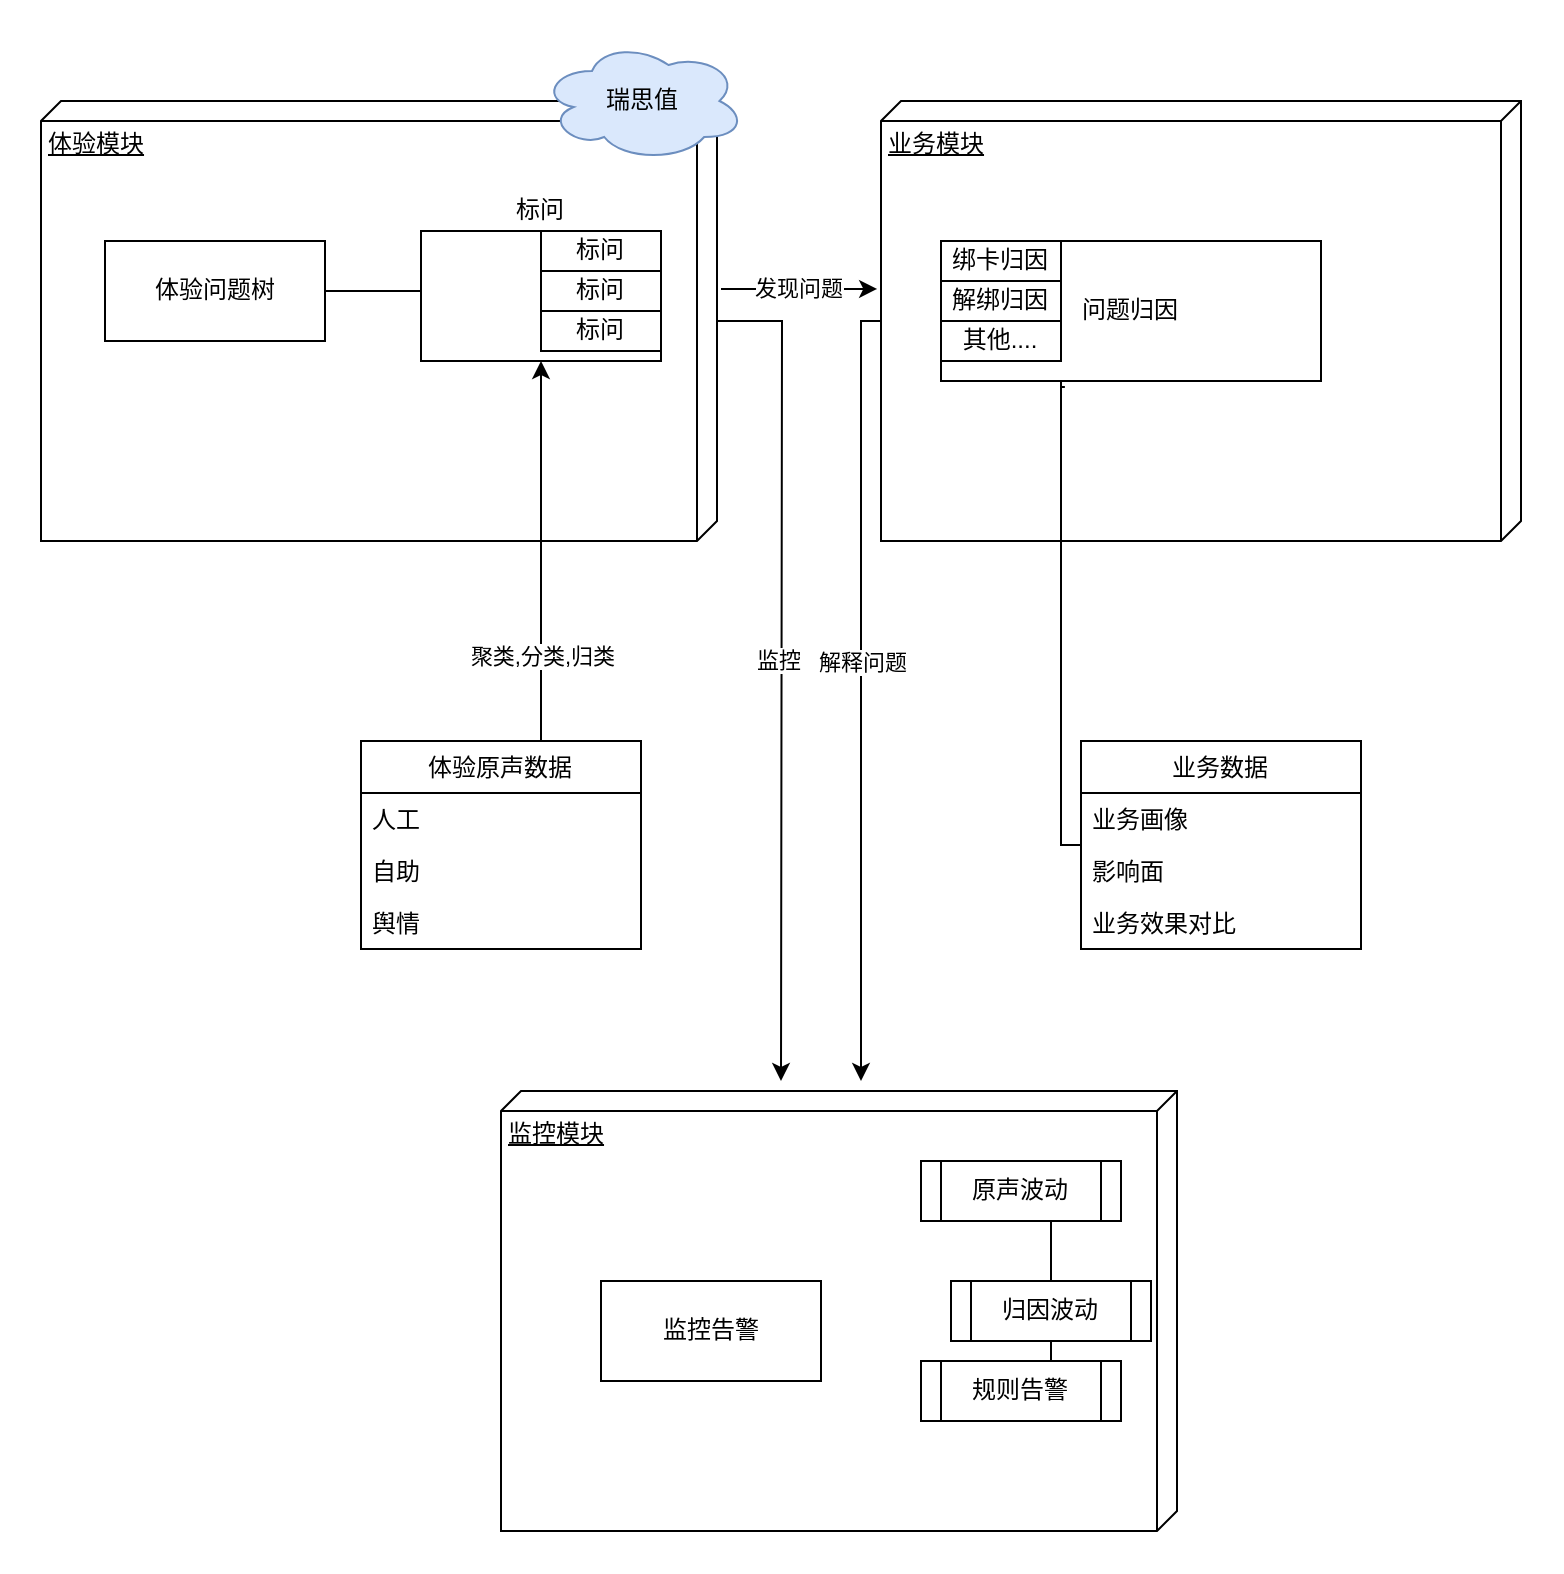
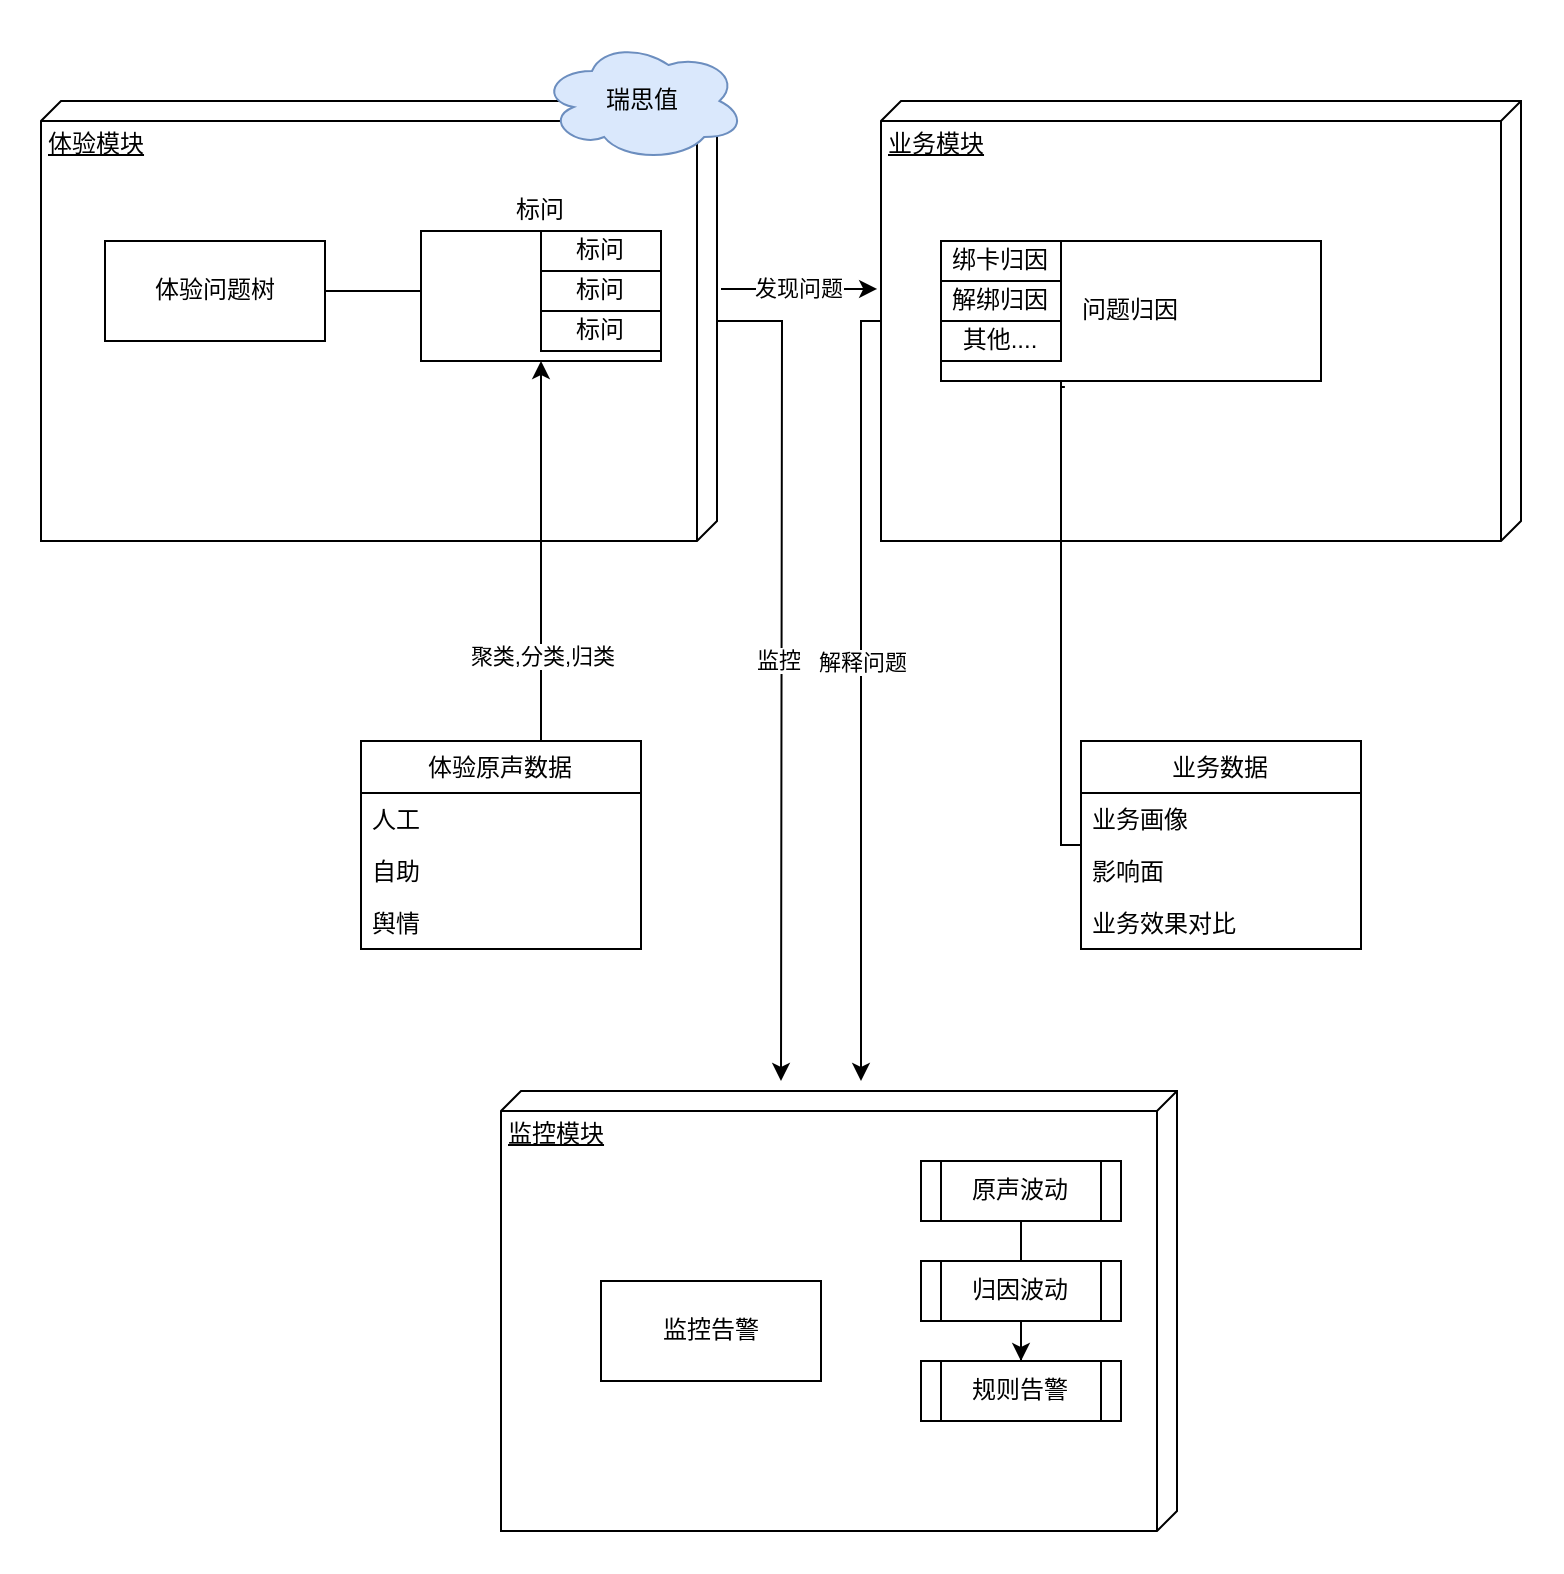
  <mxCell id="0" />
  <mxCell id="1" parent="0" />
  <mxCell id="2" style="edgeStyle=orthogonalEdgeStyle;rounded=0;orthogonalLoop=1;jettySize=auto;html=1;" parent="1" source="4" edge="1"><mxGeometry relative="1" as="geometry"><mxPoint x="390" y="540" as="targetPoint" /></mxGeometry></mxCell>
  <mxCell id="3" value="监控" style="edgeLabel;html=1;align=center;verticalAlign=middle;resizable=0;points=[];" parent="2" vertex="1" connectable="0"><mxGeometry x="-0.019" y="-2" relative="1" as="geometry"><mxPoint as="offset" /></mxGeometry></mxCell>
  <mxCell id="4" value="体验模块" style="verticalAlign=top;align=left;spacingTop=8;spacingLeft=2;spacingRight=12;shape=cube;size=10;direction=south;fontStyle=4;html=1;rounded=0;shadow=0;comic=0;labelBackgroundColor=none;strokeWidth=1;fontFamily=Verdana;fontSize=12" parent="1" vertex="1"><mxGeometry x="20" y="50" width="338" height="220" as="geometry" /></mxCell>
  <mxCell id="5" style="edgeStyle=orthogonalEdgeStyle;rounded=0;orthogonalLoop=1;jettySize=auto;html=1;exitX=0.595;exitY=0.997;exitDx=0;exitDy=0;exitPerimeter=0;" parent="1" source="7" edge="1"><mxGeometry relative="1" as="geometry"><mxPoint x="435" y="180" as="sourcePoint" /><mxPoint x="430" y="540" as="targetPoint" /><Array as="points"><mxPoint x="441" y="160" /><mxPoint x="430" y="160" /></Array></mxGeometry></mxCell>
  <mxCell id="6" value="解释问题" style="edgeLabel;html=1;align=center;verticalAlign=middle;resizable=0;points=[];" parent="5" vertex="1" connectable="0"><mxGeometry x="-0.16" relative="1" as="geometry"><mxPoint y="29" as="offset" /></mxGeometry></mxCell>
  <mxCell id="7" value="业务模块&lt;br&gt;" style="verticalAlign=top;align=left;spacingTop=8;spacingLeft=2;spacingRight=12;shape=cube;size=10;direction=south;fontStyle=4;html=1;rounded=0;shadow=0;comic=0;labelBackgroundColor=none;strokeWidth=1;fontFamily=Verdana;fontSize=12" parent="1" vertex="1"><mxGeometry x="440" y="50" width="320" height="220" as="geometry" /></mxCell>
  <mxCell id="8" style="edgeStyle=orthogonalEdgeStyle;rounded=0;orthogonalLoop=1;jettySize=auto;html=1;exitX=1;exitY=0.5;exitDx=0;exitDy=0;entryX=0.15;entryY=0.5;entryDx=0;entryDy=0;entryPerimeter=0;" parent="1" source="9" edge="1"><mxGeometry relative="1" as="geometry"><mxPoint x="228" y="145" as="targetPoint" /></mxGeometry></mxCell>
  <mxCell id="9" value="体验问题树" style="html=1;rounded=0;shadow=0;comic=0;labelBackgroundColor=none;strokeWidth=1;fontFamily=Verdana;fontSize=12;align=center;" parent="1" vertex="1"><mxGeometry x="52" y="120" width="110" height="50" as="geometry" /></mxCell>
  <mxCell id="10" style="edgeStyle=elbowEdgeStyle;rounded=0;html=1;labelBackgroundColor=none;startArrow=none;startFill=0;startSize=8;endArrow=none;endFill=0;endSize=16;fontFamily=Verdana;fontSize=12;" parent="1" edge="1"><mxGeometry relative="1" as="geometry"><mxPoint x="530" y="210" as="sourcePoint" /><mxPoint x="530" y="175" as="targetPoint" /></mxGeometry></mxCell>
  <mxCell id="11" value="" style="rounded=0;whiteSpace=wrap;html=1;" parent="1" vertex="1"><mxGeometry x="210" y="115" width="120" height="65" as="geometry" /></mxCell>
  <mxCell id="12" value="标问" style="text;html=1;strokeColor=none;fillColor=none;align=center;verticalAlign=middle;whiteSpace=wrap;rounded=0;" parent="1" vertex="1"><mxGeometry x="250" y="95" width="40" height="20" as="geometry" /></mxCell>
  <mxCell id="13" value="标问" style="rounded=0;whiteSpace=wrap;html=1;" parent="1" vertex="1"><mxGeometry x="270" y="115" width="60" height="20" as="geometry" /></mxCell>
  <mxCell id="14" value="标问" style="rounded=0;whiteSpace=wrap;html=1;" parent="1" vertex="1"><mxGeometry x="270" y="135" width="60" height="20" as="geometry" /></mxCell>
  <mxCell id="15" value="标问" style="rounded=0;whiteSpace=wrap;html=1;" parent="1" vertex="1"><mxGeometry x="270" y="155" width="60" height="20" as="geometry" /></mxCell>
  <mxCell id="16" style="edgeStyle=orthogonalEdgeStyle;rounded=0;orthogonalLoop=1;jettySize=auto;html=1;entryX=0.5;entryY=1;entryDx=0;entryDy=0;" parent="1" source="18" target="11" edge="1"><mxGeometry relative="1" as="geometry"><Array as="points"><mxPoint x="270" y="290" /><mxPoint x="270" y="290" /></Array></mxGeometry></mxCell>
  <mxCell id="17" value="聚类,分类,归类" style="edgeLabel;html=1;align=center;verticalAlign=middle;resizable=0;points=[];" parent="16" vertex="1" connectable="0"><mxGeometry x="-0.333" y="3" relative="1" as="geometry"><mxPoint x="3" y="20" as="offset" /></mxGeometry></mxCell>
  <mxCell id="18" value="体验原声数据" style="swimlane;fontStyle=0;childLayout=stackLayout;horizontal=1;startSize=26;horizontalStack=0;resizeParent=1;resizeParentMax=0;resizeLast=0;collapsible=1;marginBottom=0;" parent="1" vertex="1"><mxGeometry x="180" y="370" width="140" height="104" as="geometry" /></mxCell>
  <mxCell id="19" value="人工" style="text;strokeColor=none;fillColor=none;align=left;verticalAlign=top;spacingLeft=4;spacingRight=4;overflow=hidden;rotatable=0;points=[[0,0.5],[1,0.5]];portConstraint=eastwest;" parent="18" vertex="1"><mxGeometry y="26" width="140" height="26" as="geometry" /></mxCell>
  <mxCell id="20" value="自助" style="text;strokeColor=none;fillColor=none;align=left;verticalAlign=top;spacingLeft=4;spacingRight=4;overflow=hidden;rotatable=0;points=[[0,0.5],[1,0.5]];portConstraint=eastwest;" parent="18" vertex="1"><mxGeometry y="52" width="140" height="26" as="geometry" /></mxCell>
  <mxCell id="21" value="舆情" style="text;strokeColor=none;fillColor=none;align=left;verticalAlign=top;spacingLeft=4;spacingRight=4;overflow=hidden;rotatable=0;points=[[0,0.5],[1,0.5]];portConstraint=eastwest;" parent="18" vertex="1"><mxGeometry y="78" width="140" height="26" as="geometry" /></mxCell>
  <mxCell id="22" style="edgeStyle=orthogonalEdgeStyle;rounded=0;orthogonalLoop=1;jettySize=auto;html=1;entryX=0.326;entryY=1.043;entryDx=0;entryDy=0;entryPerimeter=0;endArrow=none;" parent="1" source="23" target="27" edge="1"><mxGeometry relative="1" as="geometry"><mxPoint x="530" y="180" as="targetPoint" /><Array as="points"><mxPoint x="530" y="422" /><mxPoint x="530" y="193" /></Array></mxGeometry></mxCell>
  <mxCell id="23" value="业务数据" style="swimlane;fontStyle=0;childLayout=stackLayout;horizontal=1;startSize=26;horizontalStack=0;resizeParent=1;resizeParentMax=0;resizeLast=0;collapsible=1;marginBottom=0;" parent="1" vertex="1"><mxGeometry x="540" y="370" width="140" height="104" as="geometry" /></mxCell>
  <mxCell id="24" value="业务画像" style="text;strokeColor=none;fillColor=none;align=left;verticalAlign=top;spacingLeft=4;spacingRight=4;overflow=hidden;rotatable=0;points=[[0,0.5],[1,0.5]];portConstraint=eastwest;" parent="23" vertex="1"><mxGeometry y="26" width="140" height="26" as="geometry" /></mxCell>
  <mxCell id="25" value="影响面" style="text;strokeColor=none;fillColor=none;align=left;verticalAlign=top;spacingLeft=4;spacingRight=4;overflow=hidden;rotatable=0;points=[[0,0.5],[1,0.5]];portConstraint=eastwest;" parent="23" vertex="1"><mxGeometry y="52" width="140" height="26" as="geometry" /></mxCell>
  <mxCell id="26" value="业务效果对比" style="text;strokeColor=none;fillColor=none;align=left;verticalAlign=top;spacingLeft=4;spacingRight=4;overflow=hidden;rotatable=0;points=[[0,0.5],[1,0.5]];portConstraint=eastwest;" parent="23" vertex="1"><mxGeometry y="78" width="140" height="26" as="geometry" /></mxCell>
  <mxCell id="27" value="问题归因" style="rounded=0;whiteSpace=wrap;html=1;" parent="1" vertex="1"><mxGeometry x="470" y="120" width="190" height="70" as="geometry" /></mxCell>
  <mxCell id="28" value="绑卡归因" style="rounded=0;whiteSpace=wrap;html=1;" parent="1" vertex="1"><mxGeometry x="470" y="120" width="60" height="20" as="geometry" /></mxCell>
  <mxCell id="29" value="解绑归因" style="rounded=0;whiteSpace=wrap;html=1;" parent="1" vertex="1"><mxGeometry x="470" y="140" width="60" height="20" as="geometry" /></mxCell>
  <mxCell id="30" value="其他...." style="rounded=0;whiteSpace=wrap;html=1;" parent="1" vertex="1"><mxGeometry x="470" y="160" width="60" height="20" as="geometry" /></mxCell>
  <mxCell id="31" value="监控模块" style="verticalAlign=top;align=left;spacingTop=8;spacingLeft=2;spacingRight=12;shape=cube;size=10;direction=south;fontStyle=4;html=1;rounded=0;shadow=0;comic=0;labelBackgroundColor=none;strokeWidth=1;fontFamily=Verdana;fontSize=12" parent="1" vertex="1"><mxGeometry x="250" y="545" width="338" height="220" as="geometry" /></mxCell>
  <mxCell id="32" value="监控告警" style="html=1;rounded=0;shadow=0;comic=0;labelBackgroundColor=none;strokeWidth=1;fontFamily=Verdana;fontSize=12;align=center;" parent="1" vertex="1"><mxGeometry x="300" y="640" width="110" height="50" as="geometry" /></mxCell>
  <mxCell id="33" value="瑞思值" style="ellipse;shape=cloud;whiteSpace=wrap;html=1;fillColor=#dae8fc;strokeColor=#6c8ebf;" parent="1" vertex="1"><mxGeometry x="270" y="20" width="102" height="60" as="geometry" /></mxCell>
  <mxCell id="34" style="edgeStyle=orthogonalEdgeStyle;rounded=0;orthogonalLoop=1;jettySize=auto;html=1;exitX=0.5;exitY=1;exitDx=0;exitDy=0;entryX=0.5;entryY=0;entryDx=0;entryDy=0;endArrow=none;" parent="1" source="35" target="37" edge="1"><mxGeometry relative="1" as="geometry" /></mxCell>
  <mxCell id="35" value="原声波动" style="shape=process;whiteSpace=wrap;html=1;backgroundOutline=1;" parent="1" vertex="1"><mxGeometry x="460" y="580" width="100" height="30" as="geometry" /></mxCell>
  <mxCell id="36" style="edgeStyle=orthogonalEdgeStyle;rounded=0;orthogonalLoop=1;jettySize=auto;html=1;entryX=0.5;entryY=0;entryDx=0;entryDy=0;" parent="1" source="37" target="38" edge="1"><mxGeometry relative="1" as="geometry" /></mxCell>
- <mxCell id="37" value="归因波动" style="shape=process;whiteSpace=wrap;html=1;backgroundOutline=1;" parent="1" vertex="1"><mxGeometry x="475" y="640" width="100" height="30" as="geometry" /></mxCell>
+ <mxCell id="37" value="归因波动" style="shape=process;whiteSpace=wrap;html=1;backgroundOutline=1;" parent="1" vertex="1"><mxGeometry x="460" y="630" width="100" height="30" as="geometry" /></mxCell>
  <mxCell id="38" value="规则告警" style="shape=process;whiteSpace=wrap;html=1;backgroundOutline=1;" parent="1" vertex="1"><mxGeometry x="460" y="680" width="100" height="30" as="geometry" /></mxCell>
  <mxCell id="39" value="发现问题" style="endArrow=classic;html=1;entryX=0.427;entryY=1.006;entryDx=0;entryDy=0;entryPerimeter=0;" edge="1" parent="1" target="7"><mxGeometry width="50" height="50" relative="1" as="geometry"><mxPoint x="360" y="144" as="sourcePoint" /><mxPoint x="60" y="410" as="targetPoint" /></mxGeometry></mxCell>
